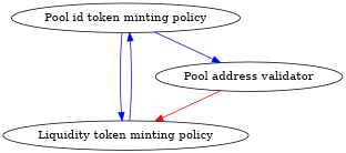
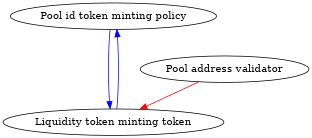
  digraph {
    edge [color=blue]
    "Pool id token minting policy"
-   "Liquidity token minting policy"
+   "Liquidity token minting policy" [label="Liquidity token minting token"]
    "Pool address validator"
    "Pool id token minting policy" -> "Liquidity token minting policy"
-   "Pool id token minting policy" -> "Pool address validator"
    "Liquidity token minting policy" -> "Pool id token minting policy"
    "Pool address validator" -> "Liquidity token minting policy" [color=red]
  }
